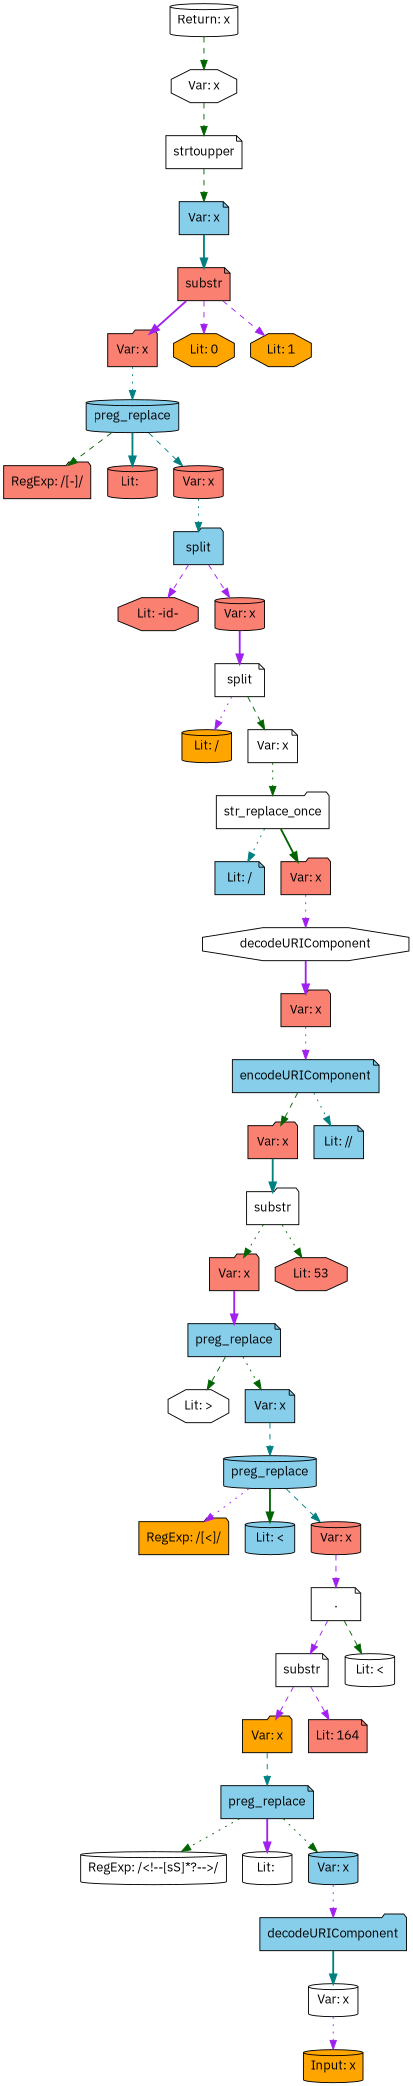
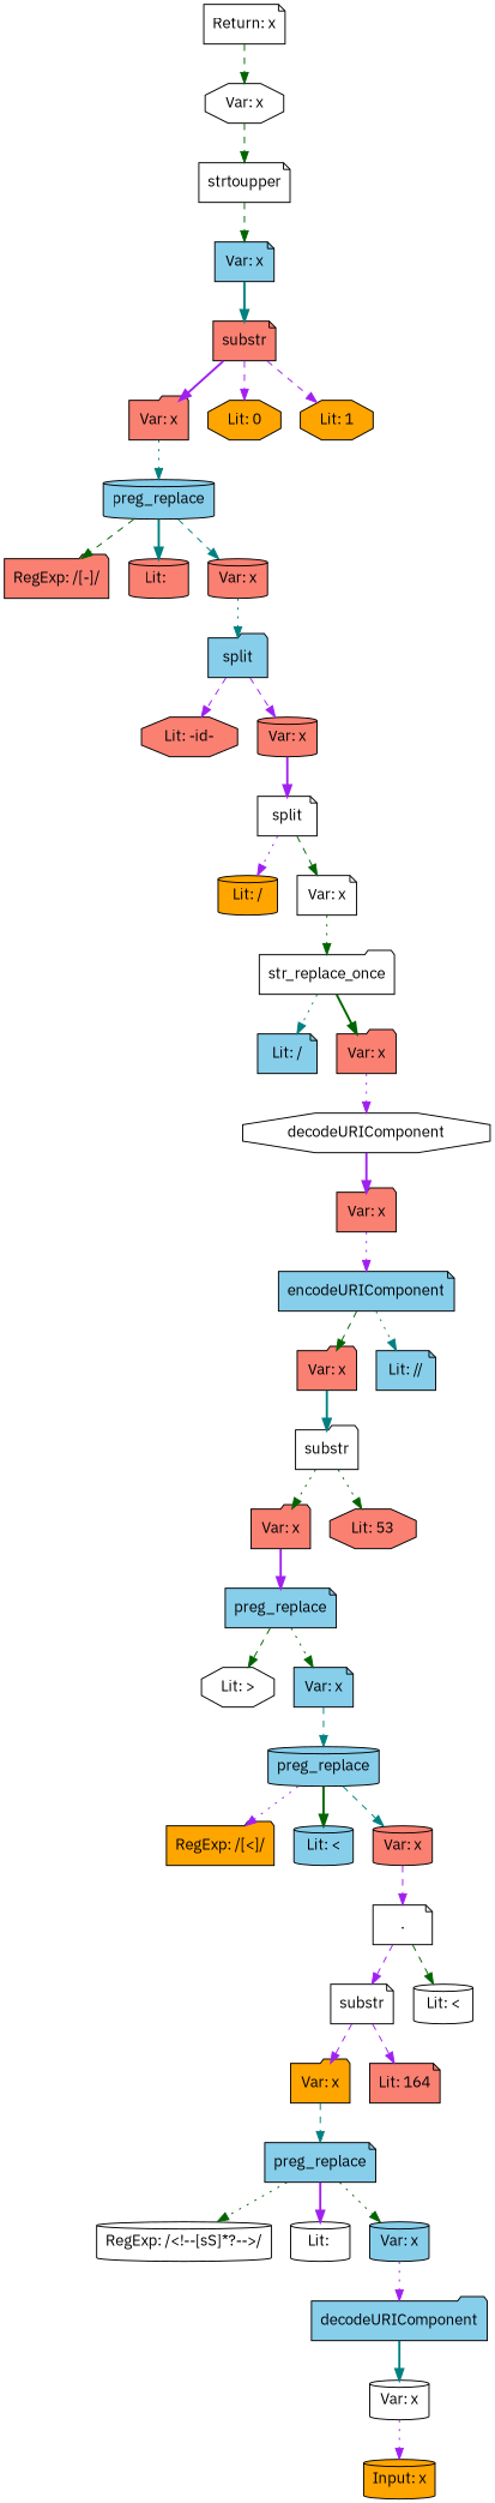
  digraph {
    fontname="IBM Plex Sans"
    node [fillcolor=white fontname="IBM Plex Sans" shape=note style=filled]
    edge [color=purple fontname="IBM Plex Sans" style=dashed]
    n1 [fillcolor=orange label="Input: x" shape=cylinder]
    n2 [fillcolor=skyblue label=decodeURIComponent shape=folder]
    n3 [label="Var: x" shape=cylinder]
    n4 [fillcolor=skyblue label=preg_replace]
    n5 [label="RegExp: /<!--[\s\S]*?-->/" shape=cylinder]
    n6 [label="Lit: " shape=cylinder]
    n7 [fillcolor=skyblue label="Var: x" shape=cylinder]
    n8 [label=substr]
    n9 [fillcolor=orange label="Var: x" shape=folder]
    n10 [fillcolor=salmon label="Lit: 164"]
    n11 [label="."]
    n12 [label="Lit: &lt;" shape=cylinder]
    n13 [fillcolor=skyblue label=preg_replace shape=cylinder]
    n14 [fillcolor=orange label="RegExp: /[<]/" shape=folder]
    n15 [fillcolor=skyblue label="Lit: &lt;" shape=cylinder]
    n16 [fillcolor=salmon label="Var: x" shape=cylinder]
    n17 [fillcolor=skyblue label=preg_replace]
    n18 [label="Lit: &gt;" shape=octagon]
    n19 [fillcolor=skyblue label="Var: x"]
    n20 [label=substr shape=folder]
    n21 [fillcolor=salmon label="Var: x" shape=folder]
    n22 [fillcolor=salmon label="Lit: 53" shape=octagon]
    n23 [fillcolor=skyblue label=encodeURIComponent]
    n24 [fillcolor=salmon label="Var: x" shape=folder]
    n25 [fillcolor=skyblue label="Lit: //"]
    n26 [label=decodeURIComponent shape=octagon]
    n27 [fillcolor=salmon label="Var: x" shape=folder]
    n28 [label=str_replace_once shape=folder]
    n29 [fillcolor=skyblue label="Lit: /"]
    n30 [fillcolor=salmon label="Var: x" shape=folder]
    n31 [label=split]
    n32 [fillcolor=orange label="Lit: /" shape=cylinder]
    n33 [label="Var: x"]
    n34 [fillcolor=skyblue label=split shape=folder]
    n35 [fillcolor=salmon label="Lit: -id-" shape=octagon]
    n36 [fillcolor=salmon label="Var: x" shape=cylinder]
    n37 [fillcolor=skyblue label=preg_replace shape=cylinder]
    n38 [fillcolor=salmon label="RegExp: /[-]/" shape=folder]
    n39 [fillcolor=salmon label="Lit:  " shape=cylinder]
    n40 [fillcolor=salmon label="Var: x" shape=cylinder]
    n41 [fillcolor=salmon label=substr]
    n42 [fillcolor=salmon label="Var: x" shape=folder]
    n43 [fillcolor=orange label="Lit: 0" shape=octagon]
    n44 [fillcolor=orange label="Lit: 1" shape=octagon]
    n45 [label=strtoupper]
    n46 [fillcolor=skyblue label="Var: x"]
    n47 [label="Var: x" shape=octagon]
-   n48 [label="Return: x" shape=cylinder]
+   n48 [label="Return: x"]
    n2 -> n3 [color=teal style=bold]
    n3 -> n1 [style=dotted]
    n4 -> n5 [color=darkgreen style=dotted]
    n4 -> n6 [style=bold]
    n4 -> n7 [color=darkgreen style=dotted]
    n7 -> n2 [style=dotted]
    n8 -> n9
    n8 -> n10
    n9 -> n4 [color=teal]
    n11 -> n8
    n11 -> n12 [color=darkgreen]
    n13 -> n14 [style=dotted]
    n13 -> n15 [color=darkgreen style=bold]
    n13 -> n16 [color=teal]
    n16 -> n11
    n17 -> n18 [color=darkgreen]
    n17 -> n19 [color=darkgreen style=dotted]
    n19 -> n13 [color=teal]
    n20 -> n21 [color=darkgreen style=dotted]
    n20 -> n22 [color=darkgreen style=dotted]
    n21 -> n17 [style=bold]
    n23 -> n24 [color=darkgreen]
    n23 -> n25 [color=teal style=dotted]
    n24 -> n20 [color=teal style=bold]
    n26 -> n27 [style=bold]
    n27 -> n23 [style=dotted]
    n28 -> n29 [color=teal style=dotted]
    n28 -> n30 [color=darkgreen style=bold]
    n30 -> n26 [style=dotted]
    n31 -> n32 [style=dotted]
    n31 -> n33 [color=darkgreen]
    n33 -> n28 [color=darkgreen style=dotted]
    n34 -> n35
    n34 -> n36
    n36 -> n31 [style=bold]
    n37 -> n38 [color=darkgreen]
    n37 -> n39 [color=teal style=bold]
    n37 -> n40 [color=teal]
    n40 -> n34 [color=teal style=dotted]
    n41 -> n42 [style=bold]
    n41 -> n43
    n41 -> n44
    n42 -> n37 [color=teal style=dotted]
    n45 -> n46 [color=darkgreen]
    n46 -> n41 [color=teal style=bold]
    n47 -> n45 [color=darkgreen]
    n48 -> n47 [color=darkgreen]
  }
